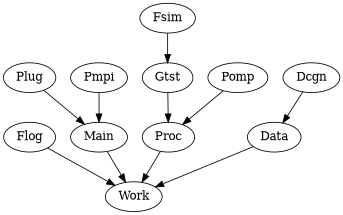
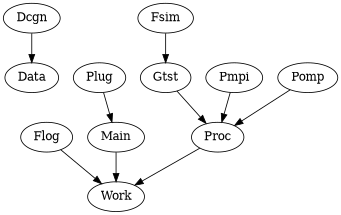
  digraph {
    clusterrank=local
    fontname=Helvetica
    fontsize=16
    Data
    Work
    Flog
    Fsim
    Gtst
    Main
    Plug
    Proc
    Dcgn
    Pmpi
    Pomp
-   Data -> Work
    Flog -> Work
    Fsim -> Gtst
    Gtst -> Proc
    Main -> Work
    Plug -> Main
    Proc -> Work
    Dcgn -> Data
-   Pmpi -> Main
+   Pmpi -> Proc
    Pomp -> Proc
  }
